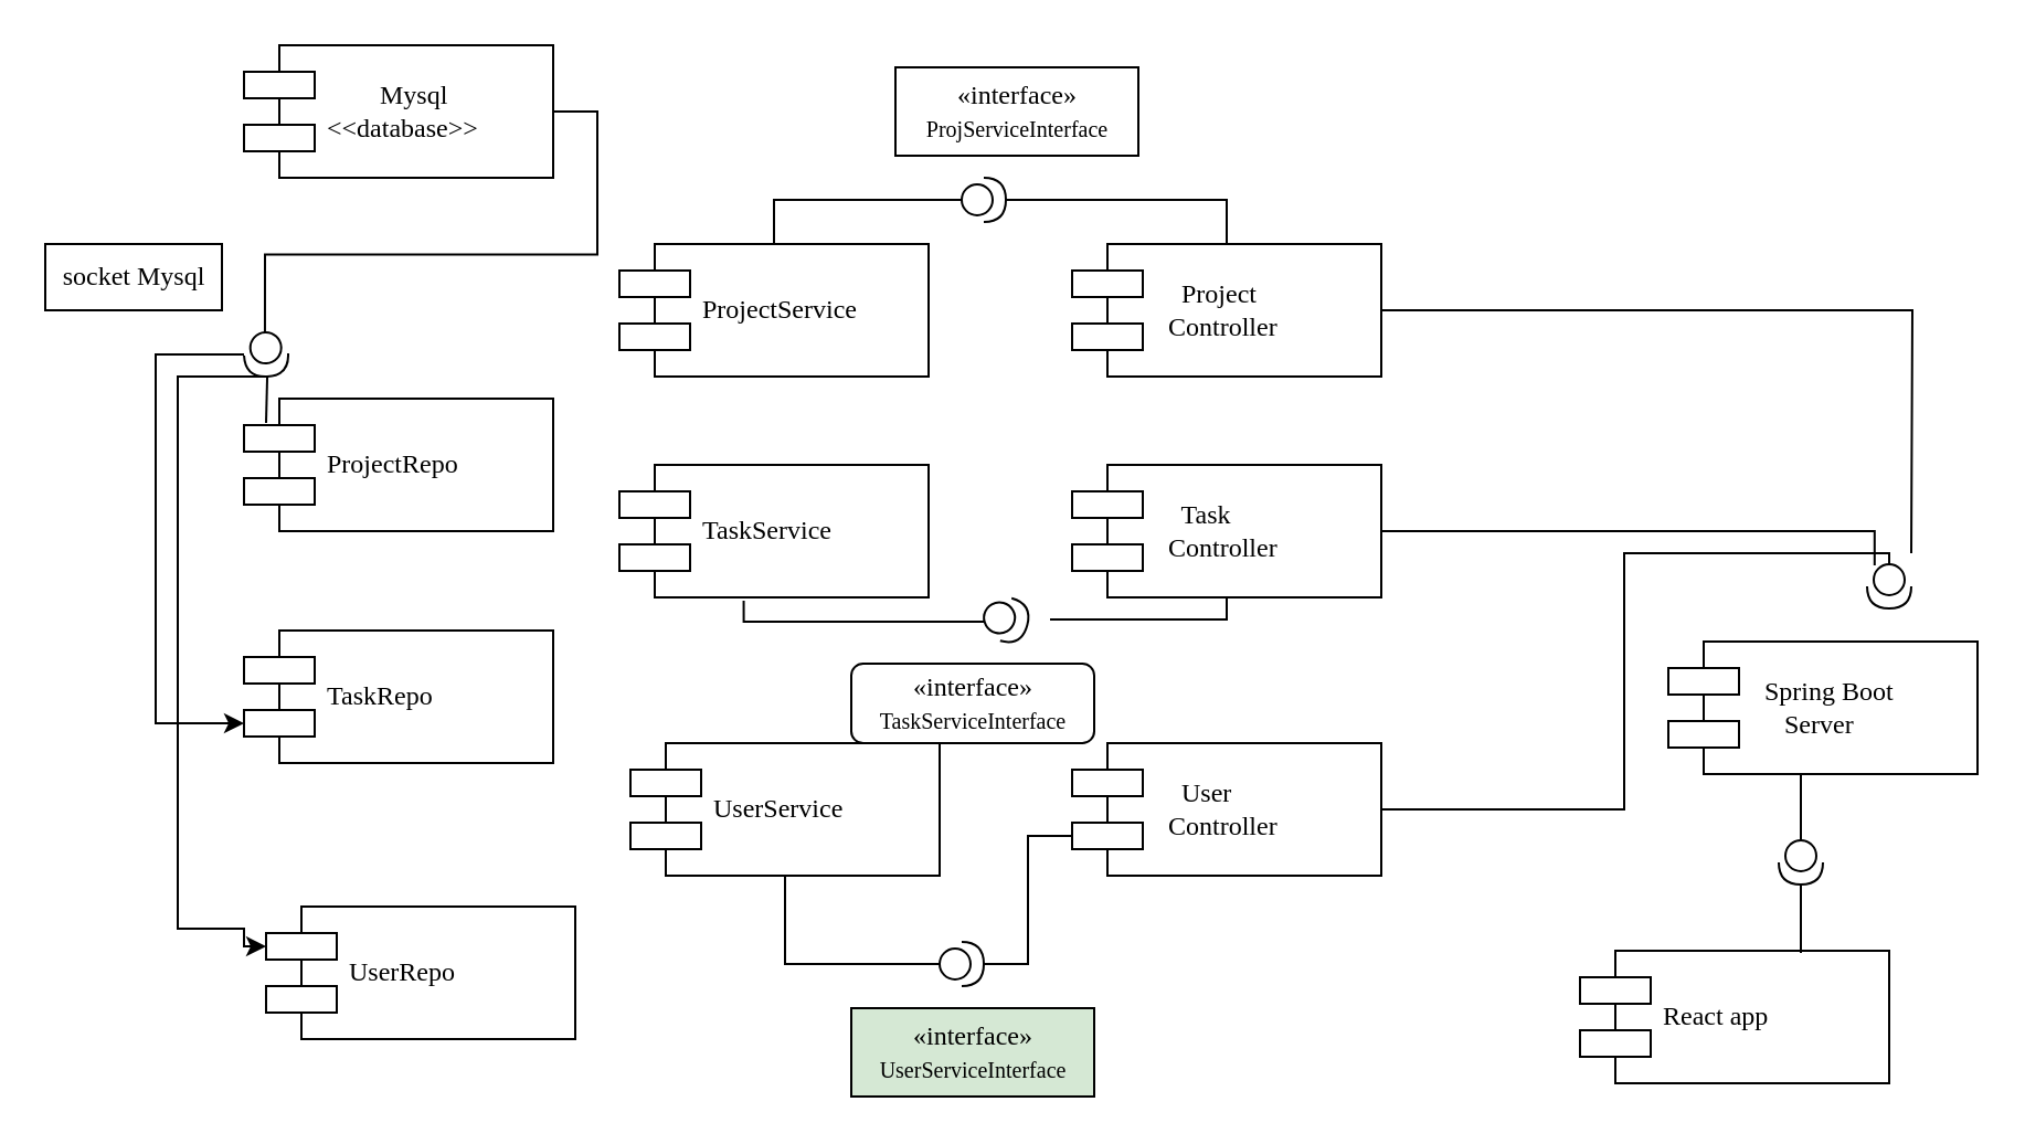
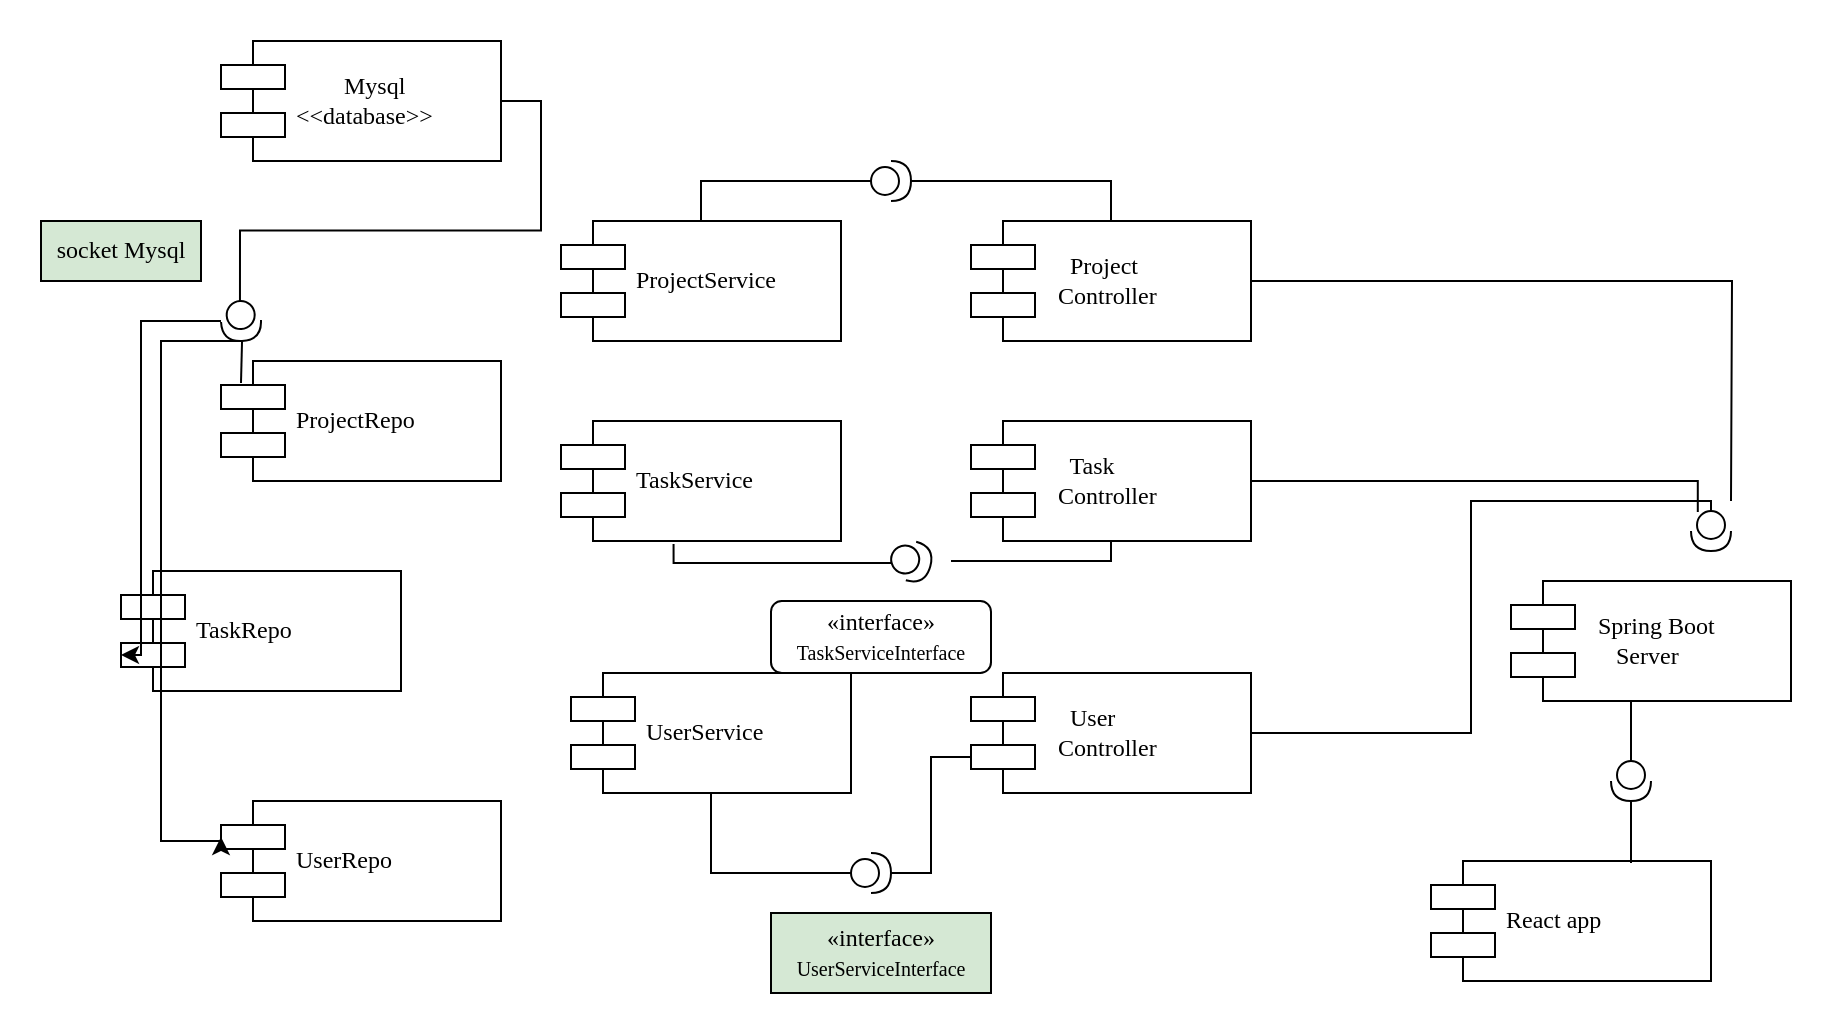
  <mxCell id="0" />
  <mxCell id="1" parent="0" />
  <mxCell id="2" value="ProjectService" style="shape=component;align=left;spacingLeft=36;rounded=0;shadow=0;comic=0;labelBackgroundColor=none;strokeWidth=1;fontFamily=Verdana;fontSize=12;html=1;" vertex="1" parent="1"><mxGeometry x="280" y="110" width="140" height="60" as="geometry" /></mxCell>
  <mxCell id="3" value="TaskService" style="shape=component;align=left;spacingLeft=36;rounded=0;shadow=0;comic=0;labelBackgroundColor=none;strokeWidth=1;fontFamily=Verdana;fontSize=12;html=1;" vertex="1" parent="1"><mxGeometry x="280" y="210" width="140" height="60" as="geometry" /></mxCell>
  <mxCell id="4" value="UserService" style="shape=component;align=left;spacingLeft=36;rounded=0;shadow=0;comic=0;labelBackgroundColor=none;strokeWidth=1;fontFamily=Verdana;fontSize=12;html=1;" vertex="1" parent="1"><mxGeometry x="285" y="336" width="140" height="60" as="geometry" /></mxCell>
  <mxCell id="5" style="edgeStyle=orthogonalEdgeStyle;rounded=0;orthogonalLoop=1;jettySize=auto;html=1;exitX=1;exitY=0.5;exitDx=0;exitDy=0;endArrow=none;endFill=0;" edge="1" parent="1" source="6"><mxGeometry relative="1" as="geometry"><mxPoint x="865" y="250" as="targetPoint" /></mxGeometry></mxCell>
  <mxCell id="6" value="&lt;div style=&quot;&quot;&gt;&lt;span style=&quot;background-color: initial;&quot;&gt;&amp;nbsp; &amp;nbsp; Project&lt;/span&gt;&lt;/div&gt;&amp;nbsp; Controller" style="shape=component;align=left;spacingLeft=36;rounded=0;shadow=0;comic=0;labelBackgroundColor=none;strokeWidth=1;fontFamily=Verdana;fontSize=12;html=1;" vertex="1" parent="1"><mxGeometry x="485" y="110" width="140" height="60" as="geometry" /></mxCell>
  <mxCell id="7" value="&lt;div style=&quot;&quot;&gt;&lt;span style=&quot;background-color: initial;&quot;&gt;&amp;nbsp; &amp;nbsp; Task&lt;/span&gt;&lt;/div&gt;&amp;nbsp; Controller" style="shape=component;align=left;spacingLeft=36;rounded=0;shadow=0;comic=0;labelBackgroundColor=none;strokeWidth=1;fontFamily=Verdana;fontSize=12;html=1;" vertex="1" parent="1"><mxGeometry x="485" y="210" width="140" height="60" as="geometry" /></mxCell>
  <mxCell id="8" value="&lt;div style=&quot;&quot;&gt;&lt;span style=&quot;background-color: initial;&quot;&gt;&amp;nbsp; &amp;nbsp; User&lt;/span&gt;&lt;/div&gt;&amp;nbsp; Controller" style="shape=component;align=left;spacingLeft=36;rounded=0;shadow=0;comic=0;labelBackgroundColor=none;strokeWidth=1;fontFamily=Verdana;fontSize=12;html=1;" vertex="1" parent="1"><mxGeometry x="485" y="336" width="140" height="60" as="geometry" /></mxCell>
  <mxCell id="9" value="&amp;nbsp; Spring Boot &lt;br&gt;&amp;nbsp; &amp;nbsp; &amp;nbsp;Server&lt;div style=&quot;&quot;&gt;&lt;/div&gt;" style="shape=component;align=left;spacingLeft=36;rounded=0;shadow=0;comic=0;labelBackgroundColor=none;strokeWidth=1;fontFamily=Verdana;fontSize=12;html=1;" vertex="1" parent="1"><mxGeometry x="755" y="290" width="140" height="60" as="geometry" /></mxCell>
  <mxCell id="10" value="ProjectRepo" style="shape=component;align=left;spacingLeft=36;rounded=0;shadow=0;comic=0;labelBackgroundColor=none;strokeWidth=1;fontFamily=Verdana;fontSize=12;html=1;" vertex="1" parent="1"><mxGeometry x="110" y="180" width="140" height="60" as="geometry" /></mxCell>
- <mxCell id="11" value="TaskRepo" style="shape=component;align=left;spacingLeft=36;rounded=0;shadow=0;comic=0;labelBackgroundColor=none;strokeWidth=1;fontFamily=Verdana;fontSize=12;html=1;" vertex="1" parent="1"><mxGeometry x="110" y="285" width="140" height="60" as="geometry" /></mxCell>
- <mxCell id="12" value="UserRepo" style="shape=component;align=left;spacingLeft=36;rounded=0;shadow=0;comic=0;labelBackgroundColor=none;strokeWidth=1;fontFamily=Verdana;fontSize=12;html=1;" vertex="1" parent="1"><mxGeometry x="120" y="410" width="140" height="60" as="geometry" /></mxCell>
+ <mxCell id="11" value="TaskRepo" style="shape=component;align=left;spacingLeft=36;rounded=0;shadow=0;comic=0;labelBackgroundColor=none;strokeWidth=1;fontFamily=Verdana;fontSize=12;html=1;" vertex="1" parent="1"><mxGeometry x="60" y="285" width="140" height="60" as="geometry" /></mxCell>
+ <mxCell id="12" value="UserRepo" style="shape=component;align=left;spacingLeft=36;rounded=0;shadow=0;comic=0;labelBackgroundColor=none;strokeWidth=1;fontFamily=Verdana;fontSize=12;html=1;" vertex="1" parent="1"><mxGeometry x="110" y="400" width="140" height="60" as="geometry" /></mxCell>
  <mxCell id="13" style="edgeStyle=orthogonalEdgeStyle;rounded=0;orthogonalLoop=1;jettySize=auto;html=1;exitX=0;exitY=0.5;exitDx=0;exitDy=0;exitPerimeter=0;entryX=0.5;entryY=1;entryDx=0;entryDy=0;endArrow=none;endFill=0;" edge="1" parent="1" source="14" target="4"><mxGeometry relative="1" as="geometry" /></mxCell>
  <mxCell id="14" value="" style="shape=providedRequiredInterface;html=1;verticalLabelPosition=bottom;sketch=0;" vertex="1" parent="1"><mxGeometry x="425" y="426" width="20" height="20" as="geometry" /></mxCell>
  <mxCell id="15" style="edgeStyle=orthogonalEdgeStyle;rounded=0;orthogonalLoop=1;jettySize=auto;html=1;exitX=0;exitY=0.7;exitDx=0;exitDy=0;entryX=1;entryY=0.5;entryDx=0;entryDy=0;entryPerimeter=0;endArrow=none;endFill=0;" edge="1" parent="1" source="8" target="14"><mxGeometry relative="1" as="geometry" /></mxCell>
  <mxCell id="16" value="«interface»&lt;br&gt;&lt;font style=&quot;font-size: 10px;&quot;&gt;UserServiceInterface&lt;/font&gt;" style="html=1;rounded=0;shadow=0;comic=0;labelBackgroundColor=none;strokeWidth=1;fontFamily=Verdana;fontSize=12;align=center;fillColor=#d5e8d4;" vertex="1" parent="1"><mxGeometry x="385" y="456" width="110" height="40" as="geometry" /></mxCell>
  <mxCell id="17" value="" style="shape=providedRequiredInterface;html=1;verticalLabelPosition=bottom;sketch=0;" vertex="1" parent="1"><mxGeometry x="435" y="80" width="20" height="20" as="geometry" /></mxCell>
- <mxCell id="18" value="«interface»&lt;br&gt;&lt;font style=&quot;font-size: 10px;&quot;&gt;ProjServiceInterface&lt;/font&gt;" style="html=1;rounded=0;shadow=0;comic=0;labelBackgroundColor=none;strokeWidth=1;fontFamily=Verdana;fontSize=12;align=center;" vertex="1" parent="1"><mxGeometry x="405" y="30" width="110" height="40" as="geometry" /></mxCell>
  <mxCell id="19" style="edgeStyle=orthogonalEdgeStyle;rounded=0;orthogonalLoop=1;jettySize=auto;html=1;exitX=0.5;exitY=0;exitDx=0;exitDy=0;entryX=1;entryY=0.5;entryDx=0;entryDy=0;entryPerimeter=0;endArrow=none;endFill=0;" edge="1" target="17" parent="1" source="6"><mxGeometry relative="1" as="geometry"><mxPoint x="505" y="-30" as="sourcePoint" /></mxGeometry></mxCell>
  <mxCell id="20" style="edgeStyle=orthogonalEdgeStyle;rounded=0;orthogonalLoop=1;jettySize=auto;html=1;exitX=0;exitY=0.5;exitDx=0;exitDy=0;exitPerimeter=0;entryX=0.5;entryY=0;entryDx=0;entryDy=0;endArrow=none;endFill=0;" edge="1" source="17" parent="1" target="2"><mxGeometry relative="1" as="geometry"><mxPoint x="375" y="-12" as="targetPoint" /></mxGeometry></mxCell>
  <mxCell id="21" value="React app&lt;div style=&quot;&quot;&gt;&lt;/div&gt;" style="shape=component;align=left;spacingLeft=36;rounded=0;shadow=0;comic=0;labelBackgroundColor=none;strokeWidth=1;fontFamily=Verdana;fontSize=12;html=1;" vertex="1" parent="1"><mxGeometry x="715" y="430" width="140" height="60" as="geometry" /></mxCell>
  <mxCell id="22" value="" style="shape=providedRequiredInterface;html=1;verticalLabelPosition=bottom;sketch=0;rotation=90;" vertex="1" parent="1"><mxGeometry x="805" y="380" width="20" height="20" as="geometry" /></mxCell>
  <mxCell id="23" style="edgeStyle=orthogonalEdgeStyle;rounded=0;orthogonalLoop=1;jettySize=auto;html=1;endArrow=none;endFill=0;entryX=1;entryY=0.5;entryDx=0;entryDy=0;entryPerimeter=0;" edge="1" target="22" parent="1"><mxGeometry relative="1" as="geometry"><mxPoint x="815" y="431" as="sourcePoint" /><mxPoint x="800" y="390" as="targetPoint" /></mxGeometry></mxCell>
  <mxCell id="24" style="edgeStyle=orthogonalEdgeStyle;rounded=0;orthogonalLoop=1;jettySize=auto;html=1;exitX=0;exitY=0.5;exitDx=0;exitDy=0;exitPerimeter=0;endArrow=none;endFill=0;" edge="1" source="22" parent="1"><mxGeometry relative="1" as="geometry"><mxPoint x="815" y="350" as="targetPoint" /></mxGeometry></mxCell>
  <mxCell id="25" value="«interface»&lt;br&gt;&lt;font style=&quot;font-size: 10px;&quot;&gt;TaskServiceInterface&lt;/font&gt;" style="html=1;shadow=0;comic=0;labelBackgroundColor=none;strokeWidth=1;fontFamily=Verdana;fontSize=12;align=center;rounded=1;" vertex="1" parent="1"><mxGeometry x="385" y="300" width="110" height="36" as="geometry" /></mxCell>
  <mxCell id="26" style="edgeStyle=orthogonalEdgeStyle;rounded=0;orthogonalLoop=1;jettySize=auto;html=1;exitX=0;exitY=0.5;exitDx=0;exitDy=0;exitPerimeter=0;entryX=0.402;entryY=1.024;entryDx=0;entryDy=0;endArrow=none;endFill=0;entryPerimeter=0;" edge="1" source="28" parent="1" target="3"><mxGeometry relative="1" as="geometry"><mxPoint x="337.5" y="310" as="targetPoint" /><Array as="points"><mxPoint x="445" y="281" /><mxPoint x="336" y="281" /></Array></mxGeometry></mxCell>
  <mxCell id="27" style="edgeStyle=orthogonalEdgeStyle;rounded=0;orthogonalLoop=1;jettySize=auto;html=1;exitX=0.5;exitY=1;exitDx=0;exitDy=0;endArrow=none;endFill=0;" edge="1" parent="1" source="7"><mxGeometry relative="1" as="geometry"><mxPoint x="542.5" y="310" as="sourcePoint" /><mxPoint x="475" y="280" as="targetPoint" /><Array as="points"><mxPoint x="555" y="280" /></Array></mxGeometry></mxCell>
  <mxCell id="28" value="" style="shape=providedRequiredInterface;html=1;verticalLabelPosition=bottom;sketch=0;rotation=15;" vertex="1" parent="1"><mxGeometry x="445" y="270" width="20" height="20" as="geometry" /></mxCell>
  <mxCell id="29" style="edgeStyle=orthogonalEdgeStyle;rounded=0;orthogonalLoop=1;jettySize=auto;html=1;entryX=0.027;entryY=0.83;entryDx=0;entryDy=0;entryPerimeter=0;endArrow=none;endFill=0;" edge="1" parent="1" source="7" target="32"><mxGeometry relative="1" as="geometry"><Array as="points"><mxPoint x="848" y="240" /></Array></mxGeometry></mxCell>
  <mxCell id="30" style="edgeStyle=orthogonalEdgeStyle;rounded=0;orthogonalLoop=1;jettySize=auto;html=1;exitX=1;exitY=0.5;exitDx=0;exitDy=0;entryX=0;entryY=0.5;entryDx=0;entryDy=0;entryPerimeter=0;endArrow=none;endFill=0;" edge="1" parent="1" source="8" target="32"><mxGeometry relative="1" as="geometry"><Array as="points"><mxPoint x="735" y="366" /><mxPoint x="735" y="250" /><mxPoint x="855" y="250" /></Array></mxGeometry></mxCell>
  <mxCell id="31" value="&lt;span style=&quot;white-space: pre;&quot;&gt;&#09;&lt;/span&gt;Mysql&amp;nbsp;&lt;br&gt;&amp;lt;&amp;lt;database&amp;gt;&amp;gt;" style="shape=component;align=left;spacingLeft=36;rounded=0;shadow=0;comic=0;labelBackgroundColor=none;strokeWidth=1;fontFamily=Verdana;fontSize=12;html=1;" vertex="1" parent="1"><mxGeometry x="110" y="20" width="140" height="60" as="geometry" /></mxCell>
  <mxCell id="32" value="" style="shape=providedRequiredInterface;html=1;verticalLabelPosition=bottom;sketch=0;rotation=90;" vertex="1" parent="1"><mxGeometry x="845" y="255" width="20" height="20" as="geometry" /></mxCell>
  <mxCell id="33" style="edgeStyle=orthogonalEdgeStyle;rounded=0;orthogonalLoop=1;jettySize=auto;html=1;exitX=1;exitY=0.5;exitDx=0;exitDy=0;exitPerimeter=0;endArrow=none;endFill=0;" edge="1" parent="1" source="35"><mxGeometry relative="1" as="geometry"><mxPoint x="120" y="191" as="targetPoint" /></mxGeometry></mxCell>
  <mxCell id="34" value="" style="edgeStyle=orthogonalEdgeStyle;rounded=0;orthogonalLoop=1;jettySize=auto;html=1;entryX=0;entryY=0.7;entryDx=0;entryDy=0;" edge="1" parent="1" source="35" target="11"><mxGeometry relative="1" as="geometry"><Array as="points"><mxPoint x="70" y="160" /><mxPoint x="70" y="327" /></Array></mxGeometry></mxCell>
  <mxCell id="35" value="" style="shape=providedRequiredInterface;html=1;verticalLabelPosition=bottom;sketch=0;rotation=-3;direction=south;" vertex="1" parent="1"><mxGeometry x="110" y="150" width="20" height="20" as="geometry" /></mxCell>
  <mxCell id="36" style="edgeStyle=orthogonalEdgeStyle;rounded=0;orthogonalLoop=1;jettySize=auto;html=1;exitX=1;exitY=0.5;exitDx=0;exitDy=0;endArrow=none;endFill=0;entryX=0;entryY=0.5;entryDx=0;entryDy=0;entryPerimeter=0;" edge="1" parent="1" source="31" target="35"><mxGeometry relative="1" as="geometry"><mxPoint x="120" y="140" as="targetPoint" /><mxPoint x="300" y="60" as="sourcePoint" /></mxGeometry></mxCell>
  <mxCell id="37" value="" style="edgeStyle=orthogonalEdgeStyle;rounded=0;orthogonalLoop=1;jettySize=auto;html=1;entryX=0;entryY=0.3;entryDx=0;entryDy=0;" edge="1" parent="1" target="12"><mxGeometry relative="1" as="geometry"><mxPoint x="120" y="170" as="sourcePoint" /><mxPoint x="120" y="337" as="targetPoint" /><Array as="points"><mxPoint x="80" y="170" /><mxPoint x="80" y="420" /><mxPoint x="110" y="420" /></Array></mxGeometry></mxCell>
- <mxCell id="38" value="socket Mysql" style="html=1;rounded=0;shadow=0;comic=0;labelBackgroundColor=none;strokeWidth=1;fontFamily=Verdana;fontSize=12;align=center;" vertex="1" parent="1"><mxGeometry x="20" y="110" width="80" height="30" as="geometry" /></mxCell>
+ <mxCell id="38" value="socket Mysql" style="html=1;rounded=0;shadow=0;comic=0;labelBackgroundColor=none;strokeWidth=1;fontFamily=Verdana;fontSize=12;align=center;fillColor=#d5e8d4;" vertex="1" parent="1"><mxGeometry x="20" y="110" width="80" height="30" as="geometry" /></mxCell>
